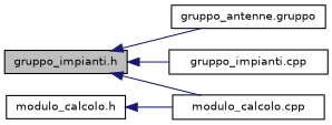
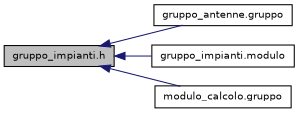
  digraph {
    rankdir=LR
    node [color=black fillcolor=white fontname=Helvetica fontsize=10 shape=record style=filled]
    edge [color=midnightblue dir=back fontname=Helvetica fontsize=10 labelfontname=Helvetica labelfontsize=10 style=solid]
    n1 [fillcolor=grey75 fontcolor=black height=0.2 label="gruppo_impianti.h" width=0.4]
    n2 [height=0.2 label="gruppo_antenne.gruppo" width=0.4]
-   n3 [height=0.2 label="gruppo_impianti.cpp" width=0.4]
-   n4 [height=0.2 label="modulo_calcolo.cpp" width=0.4]
-   n5 [height=0.2 label="modulo_calcolo.h" width=0.4]
+   n3 [height=0.2 label="gruppo_impianti.modulo" width=0.4]
+   n4 [height=0.2 label="modulo_calcolo.gruppo" width=0.4]
    n1 -> n2
    n1 -> n3
    n1 -> n4
-   n5 -> n4
  }
